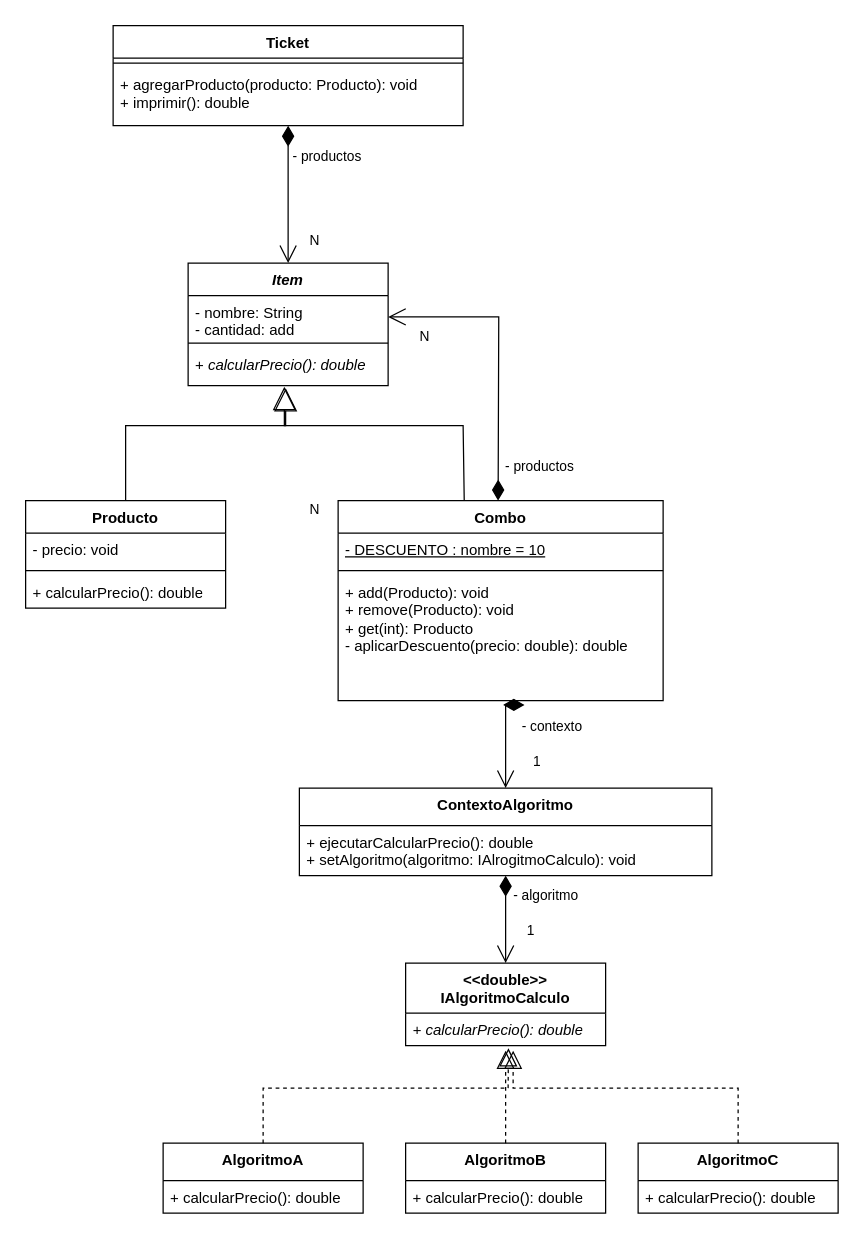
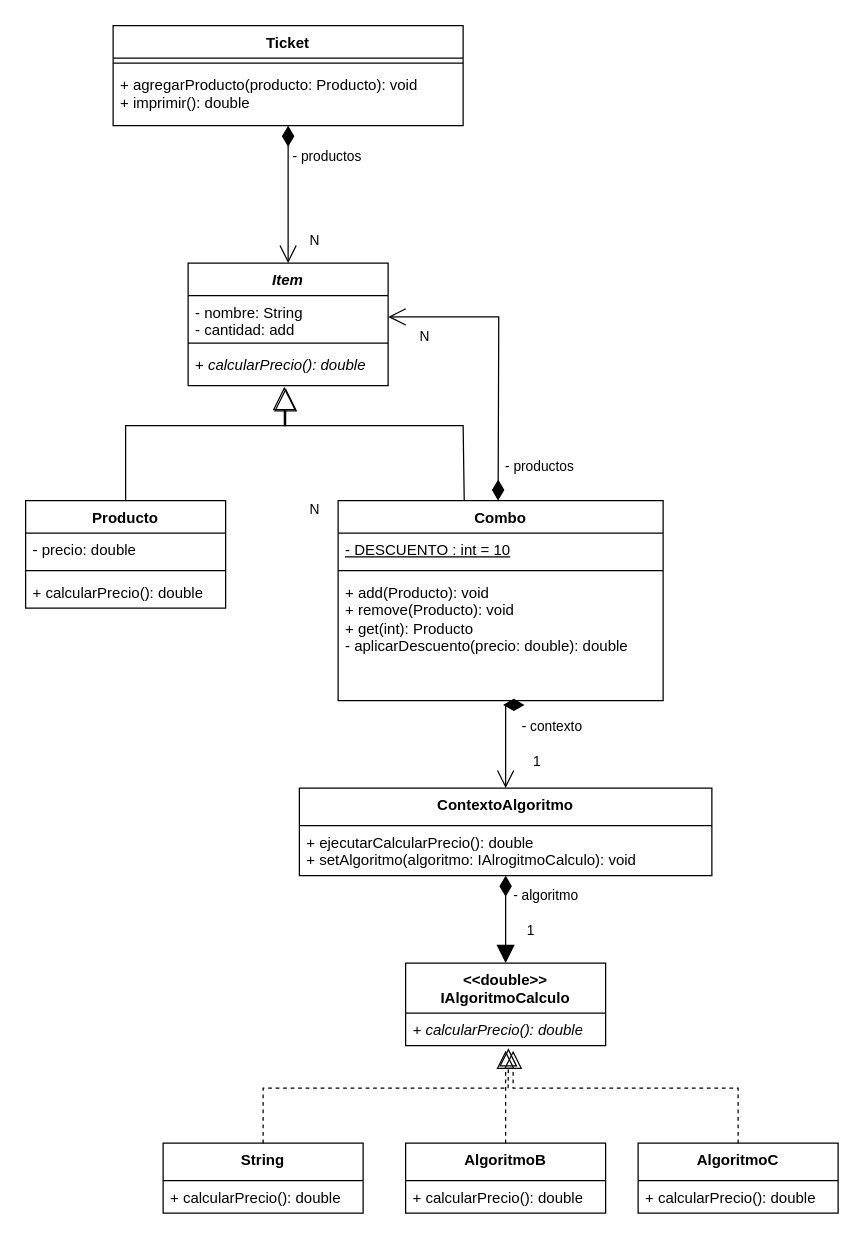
  <mxCell id="0" />
  <mxCell id="1" parent="0" />
  <mxCell id="2" value="&lt;i&gt;Item&lt;/i&gt;" style="swimlane;fontStyle=1;align=center;verticalAlign=top;childLayout=stackLayout;horizontal=1;startSize=26;horizontalStack=0;resizeParent=1;resizeParentMax=0;resizeLast=0;collapsible=1;marginBottom=0;whiteSpace=wrap;html=1;" parent="1" vertex="1"><mxGeometry x="150" y="210" width="160" height="98" as="geometry" /></mxCell>
  <mxCell id="3" value="- nombre: String&lt;br&gt;- cantidad: add" style="text;strokeColor=none;fillColor=none;align=left;verticalAlign=top;spacingLeft=4;spacingRight=4;overflow=hidden;rotatable=0;points=[[0,0.5],[1,0.5]];portConstraint=eastwest;whiteSpace=wrap;html=1;" parent="2" vertex="1"><mxGeometry y="26" width="160" height="34" as="geometry" /></mxCell>
  <mxCell id="4" value="" style="line;strokeWidth=1;fillColor=none;align=left;verticalAlign=middle;spacingTop=-1;spacingLeft=3;spacingRight=3;rotatable=0;labelPosition=right;points=[];portConstraint=eastwest;strokeColor=inherit;" parent="2" vertex="1"><mxGeometry y="60" width="160" height="8" as="geometry" /></mxCell>
  <mxCell id="5" value="+&lt;i&gt; calcularPrecio(): double&lt;br&gt;&lt;/i&gt;" style="text;strokeColor=none;fillColor=none;align=left;verticalAlign=top;spacingLeft=4;spacingRight=4;overflow=hidden;rotatable=0;points=[[0,0.5],[1,0.5]];portConstraint=eastwest;whiteSpace=wrap;html=1;" parent="2" vertex="1"><mxGeometry y="68" width="160" height="30" as="geometry" /></mxCell>
  <mxCell id="6" value="Producto" style="swimlane;fontStyle=1;align=center;verticalAlign=top;childLayout=stackLayout;horizontal=1;startSize=26;horizontalStack=0;resizeParent=1;resizeParentMax=0;resizeLast=0;collapsible=1;marginBottom=0;whiteSpace=wrap;html=1;" parent="1" vertex="1"><mxGeometry x="20" y="400" width="160" height="86" as="geometry" /></mxCell>
- <mxCell id="7" value="- precio: void&amp;nbsp;" style="text;strokeColor=none;fillColor=none;align=left;verticalAlign=top;spacingLeft=4;spacingRight=4;overflow=hidden;rotatable=0;points=[[0,0.5],[1,0.5]];portConstraint=eastwest;whiteSpace=wrap;html=1;" parent="6" vertex="1"><mxGeometry y="26" width="160" height="26" as="geometry" /></mxCell>
+ <mxCell id="7" value="- precio: double&amp;nbsp;" style="text;strokeColor=none;fillColor=none;align=left;verticalAlign=top;spacingLeft=4;spacingRight=4;overflow=hidden;rotatable=0;points=[[0,0.5],[1,0.5]];portConstraint=eastwest;whiteSpace=wrap;html=1;" parent="6" vertex="1"><mxGeometry y="26" width="160" height="26" as="geometry" /></mxCell>
  <mxCell id="8" value="" style="line;strokeWidth=1;fillColor=none;align=left;verticalAlign=middle;spacingTop=-1;spacingLeft=3;spacingRight=3;rotatable=0;labelPosition=right;points=[];portConstraint=eastwest;strokeColor=inherit;" parent="6" vertex="1"><mxGeometry y="52" width="160" height="8" as="geometry" /></mxCell>
  <mxCell id="9" value="+ calcularPrecio(): double" style="text;strokeColor=none;fillColor=none;align=left;verticalAlign=top;spacingLeft=4;spacingRight=4;overflow=hidden;rotatable=0;points=[[0,0.5],[1,0.5]];portConstraint=eastwest;whiteSpace=wrap;html=1;" parent="6" vertex="1"><mxGeometry y="60" width="160" height="26" as="geometry" /></mxCell>
  <mxCell id="10" value="Combo" style="swimlane;fontStyle=1;align=center;verticalAlign=top;childLayout=stackLayout;horizontal=1;startSize=26;horizontalStack=0;resizeParent=1;resizeParentMax=0;resizeLast=0;collapsible=1;marginBottom=0;whiteSpace=wrap;html=1;" parent="1" vertex="1"><mxGeometry x="270" y="400" width="260" height="160" as="geometry" /></mxCell>
- <mxCell id="11" value="&lt;u&gt;- DESCUENTO : nombre = 10&lt;/u&gt;&amp;nbsp;" style="text;strokeColor=none;fillColor=none;align=left;verticalAlign=top;spacingLeft=4;spacingRight=4;overflow=hidden;rotatable=0;points=[[0,0.5],[1,0.5]];portConstraint=eastwest;whiteSpace=wrap;html=1;" parent="10" vertex="1"><mxGeometry y="26" width="260" height="26" as="geometry" /></mxCell>
+ <mxCell id="11" value="&lt;u&gt;- DESCUENTO : int = 10&lt;/u&gt;&amp;nbsp;" style="text;strokeColor=none;fillColor=none;align=left;verticalAlign=top;spacingLeft=4;spacingRight=4;overflow=hidden;rotatable=0;points=[[0,0.5],[1,0.5]];portConstraint=eastwest;whiteSpace=wrap;html=1;" parent="10" vertex="1"><mxGeometry y="26" width="260" height="26" as="geometry" /></mxCell>
  <mxCell id="12" value="" style="line;strokeWidth=1;fillColor=none;align=left;verticalAlign=middle;spacingTop=-1;spacingLeft=3;spacingRight=3;rotatable=0;labelPosition=right;points=[];portConstraint=eastwest;strokeColor=inherit;" parent="10" vertex="1"><mxGeometry y="52" width="260" height="8" as="geometry" /></mxCell>
  <mxCell id="13" value="+ add(Producto): void&lt;br&gt;+ remove(Producto): void&lt;br&gt;+ get(int): Producto&lt;br&gt;- aplicarDescuento(precio: double): double" style="text;strokeColor=none;fillColor=none;align=left;verticalAlign=top;spacingLeft=4;spacingRight=4;overflow=hidden;rotatable=0;points=[[0,0.5],[1,0.5]];portConstraint=eastwest;whiteSpace=wrap;html=1;" parent="10" vertex="1"><mxGeometry y="60" width="260" height="100" as="geometry" /></mxCell>
  <mxCell id="14" value="" style="endArrow=block;endSize=16;endFill=0;html=1;rounded=0;entryX=0.488;entryY=1.067;entryDx=0;entryDy=0;entryPerimeter=0;exitX=0.5;exitY=0;exitDx=0;exitDy=0;" parent="1" source="6" target="5" edge="1"><mxGeometry width="160" relative="1" as="geometry"><mxPoint x="130" y="400" as="sourcePoint" /><mxPoint x="217.3" y="303" as="targetPoint" /><Array as="points"><mxPoint x="100" y="340" /><mxPoint x="228" y="340" /></Array></mxGeometry></mxCell>
  <mxCell id="15" value="" style="endArrow=block;endSize=16;endFill=0;html=1;rounded=0;entryX=0.481;entryY=1.033;entryDx=0;entryDy=0;entryPerimeter=0;exitX=0.388;exitY=0;exitDx=0;exitDy=0;exitPerimeter=0;" parent="1" source="10" target="5" edge="1"><mxGeometry width="160" relative="1" as="geometry"><mxPoint x="142" y="410" as="sourcePoint" /><mxPoint x="217" y="308" as="targetPoint" /><Array as="points"><mxPoint x="370" y="340" /><mxPoint x="227" y="340" /></Array></mxGeometry></mxCell>
  <mxCell id="16" value="" style="endArrow=open;html=1;endSize=12;startArrow=diamondThin;startSize=14;startFill=1;edgeStyle=orthogonalEdgeStyle;align=left;verticalAlign=bottom;rounded=0;entryX=1;entryY=0.5;entryDx=0;entryDy=0;" parent="1" target="3" edge="1"><mxGeometry x="-1" y="3" relative="1" as="geometry"><mxPoint x="398" y="400" as="sourcePoint" /><mxPoint x="390" y="160" as="targetPoint" /></mxGeometry></mxCell>
  <mxCell id="17" value="N" style="edgeLabel;html=1;align=center;verticalAlign=middle;resizable=0;points=[];" parent="16" vertex="1" connectable="0"><mxGeometry x="-0.642" y="-3" relative="1" as="geometry"><mxPoint x="-151" y="-167" as="offset" /></mxGeometry></mxCell>
  <mxCell id="18" value="- productos" style="edgeLabel;html=1;align=center;verticalAlign=middle;resizable=0;points=[];" parent="16" vertex="1" connectable="0"><mxGeometry x="-0.082" y="-1" relative="1" as="geometry"><mxPoint x="31" y="80" as="offset" /></mxGeometry></mxCell>
  <mxCell id="19" value="Ticket" style="swimlane;fontStyle=1;align=center;verticalAlign=top;childLayout=stackLayout;horizontal=1;startSize=26;horizontalStack=0;resizeParent=1;resizeParentMax=0;resizeLast=0;collapsible=1;marginBottom=0;whiteSpace=wrap;html=1;" parent="1" vertex="1"><mxGeometry x="90" y="20" width="280" height="80" as="geometry" /></mxCell>
  <mxCell id="20" value="" style="line;strokeWidth=1;fillColor=none;align=left;verticalAlign=middle;spacingTop=-1;spacingLeft=3;spacingRight=3;rotatable=0;labelPosition=right;points=[];portConstraint=eastwest;strokeColor=inherit;" parent="19" vertex="1"><mxGeometry y="26" width="280" height="8" as="geometry" /></mxCell>
  <mxCell id="21" value="+ agregarProducto(producto: Producto): void&lt;br&gt;+ imprimir(): double" style="text;strokeColor=none;fillColor=none;align=left;verticalAlign=top;spacingLeft=4;spacingRight=4;overflow=hidden;rotatable=0;points=[[0,0.5],[1,0.5]];portConstraint=eastwest;whiteSpace=wrap;html=1;" parent="19" vertex="1"><mxGeometry y="34" width="280" height="46" as="geometry" /></mxCell>
  <mxCell id="22" value="" style="endArrow=open;html=1;endSize=12;startArrow=diamondThin;startSize=14;startFill=1;edgeStyle=orthogonalEdgeStyle;align=left;verticalAlign=bottom;rounded=0;entryX=0.5;entryY=0;entryDx=0;entryDy=0;exitX=0.5;exitY=1;exitDx=0;exitDy=0;exitPerimeter=0;" parent="1" source="21" target="2" edge="1"><mxGeometry x="-1" y="3" relative="1" as="geometry"><mxPoint x="400" y="140" as="sourcePoint" /><mxPoint x="460" y="70" as="targetPoint" /></mxGeometry></mxCell>
  <mxCell id="23" value="- productos" style="edgeLabel;html=1;align=center;verticalAlign=middle;resizable=0;points=[];" parent="22" connectable="0" vertex="1"><mxGeometry x="-0.082" y="-1" relative="1" as="geometry"><mxPoint x="31" y="-26" as="offset" /></mxGeometry></mxCell>
  <mxCell id="24" value="N" style="edgeLabel;html=1;align=center;verticalAlign=middle;resizable=0;points=[];" parent="1" connectable="0" vertex="1"><mxGeometry x="360.002" y="270" as="geometry"><mxPoint x="-22" y="-2" as="offset" /></mxGeometry></mxCell>
  <mxCell id="25" value="&amp;lt;&amp;lt;double&amp;gt;&amp;gt;&lt;br&gt;IAlgoritmoCalculo" style="swimlane;fontStyle=1;align=center;verticalAlign=top;childLayout=stackLayout;horizontal=1;startSize=40;horizontalStack=0;resizeParent=1;resizeParentMax=0;resizeLast=0;collapsible=1;marginBottom=0;whiteSpace=wrap;html=1;" parent="1" vertex="1"><mxGeometry x="324" y="770" width="160" height="66" as="geometry" /></mxCell>
  <mxCell id="26" value="&lt;i&gt;+ calcularPrecio(): double&lt;/i&gt;" style="text;strokeColor=none;fillColor=none;align=left;verticalAlign=top;spacingLeft=4;spacingRight=4;overflow=hidden;rotatable=0;points=[[0,0.5],[1,0.5]];portConstraint=eastwest;whiteSpace=wrap;html=1;" parent="25" vertex="1"><mxGeometry y="40" width="160" height="26" as="geometry" /></mxCell>
- <mxCell id="27" value="AlgoritmoA" style="swimlane;fontStyle=1;align=center;verticalAlign=top;childLayout=stackLayout;horizontal=1;startSize=30;horizontalStack=0;resizeParent=1;resizeParentMax=0;resizeLast=0;collapsible=1;marginBottom=0;whiteSpace=wrap;html=1;" parent="1" vertex="1"><mxGeometry x="130" y="914" width="160" height="56" as="geometry" /></mxCell>
+ <mxCell id="27" value="String" style="swimlane;fontStyle=1;align=center;verticalAlign=top;childLayout=stackLayout;horizontal=1;startSize=30;horizontalStack=0;resizeParent=1;resizeParentMax=0;resizeLast=0;collapsible=1;marginBottom=0;whiteSpace=wrap;html=1;" parent="1" vertex="1"><mxGeometry x="130" y="914" width="160" height="56" as="geometry" /></mxCell>
  <mxCell id="28" value="+ calcularPrecio(): double" style="text;strokeColor=none;fillColor=none;align=left;verticalAlign=top;spacingLeft=4;spacingRight=4;overflow=hidden;rotatable=0;points=[[0,0.5],[1,0.5]];portConstraint=eastwest;whiteSpace=wrap;html=1;" parent="27" vertex="1"><mxGeometry y="30" width="160" height="26" as="geometry" /></mxCell>
  <mxCell id="29" value="AlgoritmoB" style="swimlane;fontStyle=1;align=center;verticalAlign=top;childLayout=stackLayout;horizontal=1;startSize=30;horizontalStack=0;resizeParent=1;resizeParentMax=0;resizeLast=0;collapsible=1;marginBottom=0;whiteSpace=wrap;html=1;" parent="1" vertex="1"><mxGeometry x="324" y="914" width="160" height="56" as="geometry" /></mxCell>
  <mxCell id="30" value="+ calcularPrecio(): double" style="text;strokeColor=none;fillColor=none;align=left;verticalAlign=top;spacingLeft=4;spacingRight=4;overflow=hidden;rotatable=0;points=[[0,0.5],[1,0.5]];portConstraint=eastwest;whiteSpace=wrap;html=1;" parent="29" vertex="1"><mxGeometry y="30" width="160" height="26" as="geometry" /></mxCell>
  <mxCell id="31" value="AlgoritmoC" style="swimlane;fontStyle=1;align=center;verticalAlign=top;childLayout=stackLayout;horizontal=1;startSize=30;horizontalStack=0;resizeParent=1;resizeParentMax=0;resizeLast=0;collapsible=1;marginBottom=0;whiteSpace=wrap;html=1;" parent="1" vertex="1"><mxGeometry x="510" y="914" width="160" height="56" as="geometry" /></mxCell>
  <mxCell id="32" value="+ calcularPrecio(): double" style="text;strokeColor=none;fillColor=none;align=left;verticalAlign=top;spacingLeft=4;spacingRight=4;overflow=hidden;rotatable=0;points=[[0,0.5],[1,0.5]];portConstraint=eastwest;whiteSpace=wrap;html=1;" parent="31" vertex="1"><mxGeometry y="30" width="160" height="26" as="geometry" /></mxCell>
  <mxCell id="33" value="" style="endArrow=block;dashed=1;endFill=0;endSize=12;html=1;rounded=0;exitX=0.5;exitY=0;exitDx=0;exitDy=0;entryX=0.514;entryY=1.081;entryDx=0;entryDy=0;entryPerimeter=0;" parent="1" source="27" target="26" edge="1"><mxGeometry width="160" relative="1" as="geometry"><mxPoint x="80" y="730" as="sourcePoint" /><mxPoint x="240" y="730" as="targetPoint" /><Array as="points"><mxPoint x="210" y="870" /><mxPoint x="406" y="870" /></Array></mxGeometry></mxCell>
  <mxCell id="34" value="" style="endArrow=block;dashed=1;endFill=0;endSize=12;html=1;rounded=0;exitX=0.5;exitY=0;exitDx=0;exitDy=0;" parent="1" source="29" edge="1"><mxGeometry width="160" relative="1" as="geometry"><mxPoint x="220" y="924" as="sourcePoint" /><mxPoint x="404" y="840" as="targetPoint" /><Array as="points"><mxPoint x="404" y="880" /></Array></mxGeometry></mxCell>
  <mxCell id="35" value="" style="endArrow=block;dashed=1;endFill=0;endSize=12;html=1;rounded=0;exitX=0.5;exitY=0;exitDx=0;exitDy=0;" parent="1" edge="1"><mxGeometry width="160" relative="1" as="geometry"><mxPoint x="590" y="914" as="sourcePoint" /><mxPoint x="410" y="840" as="targetPoint" /><Array as="points"><mxPoint x="590" y="870" /><mxPoint x="410" y="870" /></Array></mxGeometry></mxCell>
  <mxCell id="36" value="ContextoAlgoritmo" style="swimlane;fontStyle=1;align=center;verticalAlign=top;childLayout=stackLayout;horizontal=1;startSize=30;horizontalStack=0;resizeParent=1;resizeParentMax=0;resizeLast=0;collapsible=1;marginBottom=0;whiteSpace=wrap;html=1;" parent="1" vertex="1"><mxGeometry x="239" y="630" width="330" height="70" as="geometry" /></mxCell>
  <mxCell id="37" value="+ ejecutarCalcularPrecio(): double&lt;br&gt;+ setAlgoritmo(algoritmo: IAlrogitmoCalculo): void" style="text;strokeColor=none;fillColor=none;align=left;verticalAlign=top;spacingLeft=4;spacingRight=4;overflow=hidden;rotatable=0;points=[[0,0.5],[1,0.5]];portConstraint=eastwest;whiteSpace=wrap;html=1;" parent="36" vertex="1"><mxGeometry y="30" width="330" height="40" as="geometry" /></mxCell>
  <mxCell id="38" value="" style="endArrow=open;html=1;endSize=12;startArrow=diamondThin;startSize=14;startFill=1;edgeStyle=orthogonalEdgeStyle;align=left;verticalAlign=bottom;rounded=0;entryX=0.5;entryY=0;entryDx=0;entryDy=0;exitX=0.508;exitY=1.034;exitDx=0;exitDy=0;exitPerimeter=0;" parent="1" source="13" target="36" edge="1"><mxGeometry x="-1" y="3" relative="1" as="geometry"><mxPoint x="408" y="410" as="sourcePoint" /><mxPoint x="320" y="263" as="targetPoint" /><Array as="points"><mxPoint x="404" y="563" /></Array></mxGeometry></mxCell>
  <mxCell id="39" value="N" style="edgeLabel;html=1;align=center;verticalAlign=middle;resizable=0;points=[];" parent="38" connectable="0" vertex="1"><mxGeometry x="-0.642" y="-3" relative="1" as="geometry"><mxPoint x="-151" y="-167" as="offset" /></mxGeometry></mxCell>
  <mxCell id="40" value="1" style="edgeLabel;html=1;align=center;verticalAlign=middle;resizable=0;points=[];" parent="1" connectable="0" vertex="1"><mxGeometry x="450.002" y="610" as="geometry"><mxPoint x="-22" y="-2" as="offset" /></mxGeometry></mxCell>
  <mxCell id="41" value="- contexto" style="edgeLabel;html=1;align=center;verticalAlign=middle;resizable=0;points=[];" parent="1" connectable="0" vertex="1"><mxGeometry x="440.366" y="580.004" as="geometry" /></mxCell>
- <mxCell id="42" value="" style="endArrow=open;html=1;endSize=12;startArrow=diamondThin;startSize=14;startFill=1;edgeStyle=orthogonalEdgeStyle;align=left;verticalAlign=bottom;rounded=0;entryX=0.5;entryY=0;entryDx=0;entryDy=0;exitX=0.5;exitY=1;exitDx=0;exitDy=0;" parent="1" source="36" target="25" edge="1"><mxGeometry x="-1" y="3" relative="1" as="geometry"><mxPoint x="399" y="703" as="sourcePoint" /><mxPoint x="401" y="770" as="targetPoint" /><Array as="points" /></mxGeometry></mxCell>
+ <mxCell id="42" value="" style="endArrow=block;html=1;endSize=12;startArrow=diamondThin;startSize=14;startFill=1;edgeStyle=orthogonalEdgeStyle;align=left;verticalAlign=bottom;rounded=0;entryX=0.5;entryY=0;entryDx=0;entryDy=0;exitX=0.5;exitY=1;exitDx=0;exitDy=0;" parent="1" source="36" target="25" edge="1"><mxGeometry x="-1" y="3" relative="1" as="geometry"><mxPoint x="399" y="703" as="sourcePoint" /><mxPoint x="401" y="770" as="targetPoint" /><Array as="points" /></mxGeometry></mxCell>
  <mxCell id="43" value="1" style="edgeLabel;html=1;align=center;verticalAlign=middle;resizable=0;points=[];" parent="1" connectable="0" vertex="1"><mxGeometry x="445.182" y="745" as="geometry"><mxPoint x="-22" y="-2" as="offset" /></mxGeometry></mxCell>
  <mxCell id="44" value="- algoritmo" style="edgeLabel;html=1;align=center;verticalAlign=middle;resizable=0;points=[];" parent="1" connectable="0" vertex="1"><mxGeometry x="435.546" y="715.004" as="geometry" /></mxCell>
